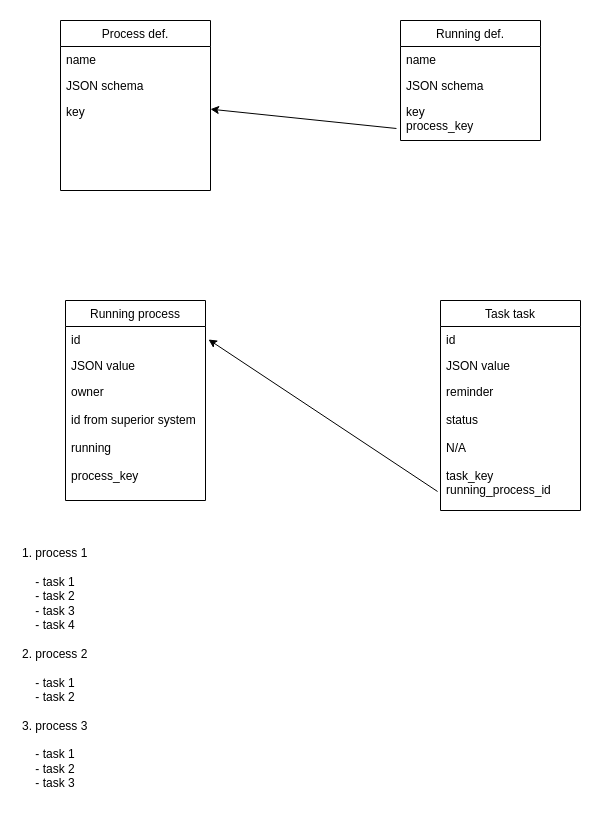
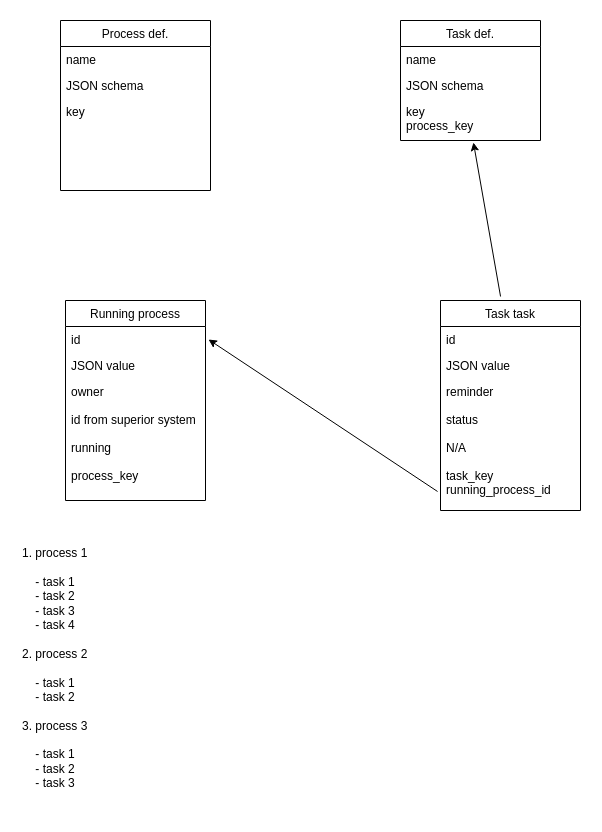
  <mxCell id="0" />
  <mxCell id="1" parent="0" />
  <mxCell id="2" value="Process def." style="swimlane;fontStyle=0;childLayout=stackLayout;horizontal=1;startSize=26;horizontalStack=0;resizeParent=1;resizeParentMax=0;resizeLast=0;collapsible=1;marginBottom=0;" vertex="1" parent="1"><mxGeometry x="60" y="20" width="150" height="170" as="geometry"><mxRectangle x="100" y="80" width="80" height="26" as="alternateBounds" /></mxGeometry></mxCell>
  <mxCell id="3" value="name" style="text;strokeColor=none;fillColor=none;align=left;verticalAlign=top;spacingLeft=4;spacingRight=4;overflow=hidden;rotatable=0;points=[[0,0.5],[1,0.5]];portConstraint=eastwest;" vertex="1" parent="2"><mxGeometry y="26" width="150" height="26" as="geometry" /></mxCell>
  <mxCell id="4" value="JSON schema" style="text;strokeColor=none;fillColor=none;align=left;verticalAlign=top;spacingLeft=4;spacingRight=4;overflow=hidden;rotatable=0;points=[[0,0.5],[1,0.5]];portConstraint=eastwest;" vertex="1" parent="2"><mxGeometry y="52" width="150" height="26" as="geometry" /></mxCell>
  <mxCell id="5" value="key" style="text;strokeColor=none;fillColor=none;align=left;verticalAlign=top;spacingLeft=4;spacingRight=4;overflow=hidden;rotatable=0;points=[[0,0.5],[1,0.5]];portConstraint=eastwest;" vertex="1" parent="2"><mxGeometry y="78" width="150" height="92" as="geometry" /></mxCell>
- <mxCell id="6" value="Running def." style="swimlane;fontStyle=0;childLayout=stackLayout;horizontal=1;startSize=26;horizontalStack=0;resizeParent=1;resizeParentMax=0;resizeLast=0;collapsible=1;marginBottom=0;" vertex="1" parent="1"><mxGeometry x="400" y="20" width="140" height="120" as="geometry" /></mxCell>
+ <mxCell id="6" value="Task def." style="swimlane;fontStyle=0;childLayout=stackLayout;horizontal=1;startSize=26;horizontalStack=0;resizeParent=1;resizeParentMax=0;resizeLast=0;collapsible=1;marginBottom=0;" vertex="1" parent="1"><mxGeometry x="400" y="20" width="140" height="120" as="geometry" /></mxCell>
  <mxCell id="7" value="name" style="text;strokeColor=none;fillColor=none;align=left;verticalAlign=top;spacingLeft=4;spacingRight=4;overflow=hidden;rotatable=0;points=[[0,0.5],[1,0.5]];portConstraint=eastwest;" vertex="1" parent="6"><mxGeometry y="26" width="140" height="26" as="geometry" /></mxCell>
  <mxCell id="8" value="JSON schema" style="text;strokeColor=none;fillColor=none;align=left;verticalAlign=top;spacingLeft=4;spacingRight=4;overflow=hidden;rotatable=0;points=[[0,0.5],[1,0.5]];portConstraint=eastwest;" vertex="1" parent="6"><mxGeometry y="52" width="140" height="26" as="geometry" /></mxCell>
  <mxCell id="9" value="key&#10;process_key&#10;" style="text;strokeColor=none;fillColor=none;align=left;verticalAlign=top;spacingLeft=4;spacingRight=4;overflow=hidden;rotatable=0;points=[[0,0.5],[1,0.5]];portConstraint=eastwest;" vertex="1" parent="6"><mxGeometry y="78" width="140" height="42" as="geometry" /></mxCell>
  <mxCell id="10" value="&lt;div&gt;1. process 1&lt;/div&gt;&lt;div&gt;&lt;br&gt;&lt;/div&gt;&lt;div&gt;&amp;nbsp;&amp;nbsp;&amp;nbsp; - task 1&lt;/div&gt;&lt;div&gt;&amp;nbsp;&amp;nbsp;&amp;nbsp; - task 2&lt;/div&gt;&lt;div&gt;&amp;nbsp;&amp;nbsp;&amp;nbsp; - task 3&lt;/div&gt;&lt;div&gt;&amp;nbsp;&amp;nbsp;&amp;nbsp; - task 4&lt;/div&gt;&lt;div&gt;&lt;br&gt;&lt;/div&gt;&lt;div&gt;2. process 2&lt;/div&gt;&lt;div&gt;&lt;br&gt;&lt;/div&gt;&lt;div&gt;&amp;nbsp;&amp;nbsp;&amp;nbsp; - task 1&lt;/div&gt;&lt;div&gt;&amp;nbsp;&amp;nbsp;&amp;nbsp; - task 2&lt;/div&gt;&lt;div&gt;&lt;br&gt;&lt;/div&gt;&lt;div&gt;3. process 3&lt;/div&gt;&lt;div&gt;&lt;br&gt;&lt;/div&gt;&lt;div&gt;&amp;nbsp;&amp;nbsp;&amp;nbsp; - task 1&lt;/div&gt;&lt;div&gt;&amp;nbsp;&amp;nbsp;&amp;nbsp; - task 2&lt;/div&gt;&lt;div&gt;&amp;nbsp;&amp;nbsp;&amp;nbsp; - task 3&lt;/div&gt;&lt;div&gt;&lt;br&gt;&lt;/div&gt;" style="text;html=1;strokeColor=none;fillColor=none;align=left;verticalAlign=middle;whiteSpace=wrap;rounded=0;" vertex="1" parent="1"><mxGeometry x="20" y="540" width="130" height="270" as="geometry" /></mxCell>
- <mxCell id="11" value="" style="endArrow=classic;html=1;entryX=1;entryY=0.116;entryDx=0;entryDy=0;entryPerimeter=0;exitX=-0.029;exitY=0.714;exitDx=0;exitDy=0;exitPerimeter=0;" edge="1" parent="1" source="9" target="5"><mxGeometry width="50" height="50" relative="1" as="geometry"><mxPoint x="402" y="35" as="sourcePoint" /><mxPoint x="220" y="110" as="targetPoint" /></mxGeometry></mxCell>
  <mxCell id="12" value="Running process" style="swimlane;fontStyle=0;childLayout=stackLayout;horizontal=1;startSize=26;horizontalStack=0;resizeParent=1;resizeParentMax=0;resizeLast=0;collapsible=1;marginBottom=0;align=center;verticalAlign=top;" vertex="1" parent="1"><mxGeometry x="65" y="300" width="140" height="200" as="geometry" /></mxCell>
  <mxCell id="13" value="id" style="text;strokeColor=none;fillColor=none;align=left;verticalAlign=top;spacingLeft=4;spacingRight=4;overflow=hidden;rotatable=0;points=[[0,0.5],[1,0.5]];portConstraint=eastwest;" vertex="1" parent="12"><mxGeometry y="26" width="140" height="26" as="geometry" /></mxCell>
  <mxCell id="14" value="JSON value" style="text;strokeColor=none;fillColor=none;align=left;verticalAlign=top;spacingLeft=4;spacingRight=4;overflow=hidden;rotatable=0;points=[[0,0.5],[1,0.5]];portConstraint=eastwest;" vertex="1" parent="12"><mxGeometry y="52" width="140" height="26" as="geometry" /></mxCell>
  <mxCell id="15" value="owner&#10;&#10;id from superior system&#10;&#10;running&#10;&#10;process_key&#10;&#10;" style="text;strokeColor=none;fillColor=none;align=left;verticalAlign=top;spacingLeft=4;spacingRight=4;overflow=hidden;rotatable=0;points=[[0,0.5],[1,0.5]];portConstraint=eastwest;" vertex="1" parent="12"><mxGeometry y="78" width="140" height="122" as="geometry" /></mxCell>
  <mxCell id="16" value="Task task" style="swimlane;fontStyle=0;childLayout=stackLayout;horizontal=1;startSize=26;horizontalStack=0;resizeParent=1;resizeParentMax=0;resizeLast=0;collapsible=1;marginBottom=0;align=center;verticalAlign=top;" vertex="1" parent="1"><mxGeometry x="440" y="300" width="140" height="210" as="geometry" /></mxCell>
  <mxCell id="17" value="id" style="text;strokeColor=none;fillColor=none;align=left;verticalAlign=top;spacingLeft=4;spacingRight=4;overflow=hidden;rotatable=0;points=[[0,0.5],[1,0.5]];portConstraint=eastwest;" vertex="1" parent="16"><mxGeometry y="26" width="140" height="26" as="geometry" /></mxCell>
  <mxCell id="18" value="JSON value" style="text;strokeColor=none;fillColor=none;align=left;verticalAlign=top;spacingLeft=4;spacingRight=4;overflow=hidden;rotatable=0;points=[[0,0.5],[1,0.5]];portConstraint=eastwest;" vertex="1" parent="16"><mxGeometry y="52" width="140" height="26" as="geometry" /></mxCell>
  <mxCell id="19" value="reminder&#10;&#10;status&#10;&#10;N/A&#10;&#10;task_key&#10;running_process_id&#10;&#10;&#10;" style="text;strokeColor=none;fillColor=none;align=left;verticalAlign=top;spacingLeft=4;spacingRight=4;overflow=hidden;rotatable=0;points=[[0,0.5],[1,0.5]];portConstraint=eastwest;" vertex="1" parent="16"><mxGeometry y="78" width="140" height="132" as="geometry" /></mxCell>
  <mxCell id="20" value="" style="endArrow=classic;html=1;exitX=-0.021;exitY=0.856;exitDx=0;exitDy=0;exitPerimeter=0;" edge="1" parent="1" source="19"><mxGeometry width="50" height="50" relative="1" as="geometry"><mxPoint x="320" y="380" as="sourcePoint" /><mxPoint x="208" y="339" as="targetPoint" /></mxGeometry></mxCell>
+ <mxCell id="21" value="" style="endArrow=classic;html=1;entryX=0.521;entryY=1.048;entryDx=0;entryDy=0;entryPerimeter=0;exitX=0.429;exitY=-0.019;exitDx=0;exitDy=0;exitPerimeter=0;" edge="1" parent="1" source="16" target="9"><mxGeometry width="50" height="50" relative="1" as="geometry"><mxPoint x="320" y="380" as="sourcePoint" /><mxPoint x="370" y="330" as="targetPoint" /></mxGeometry></mxCell>
